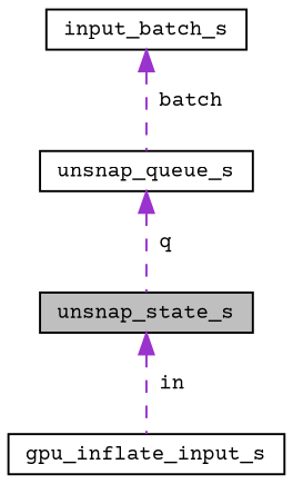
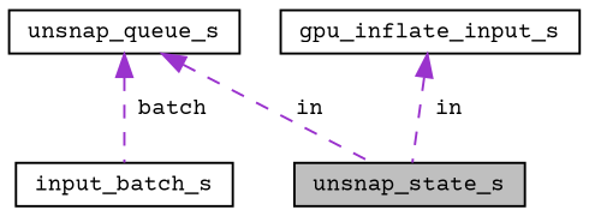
  digraph {
    fontname="Courier Prime"
    node [color=black fillcolor=white fontname="Courier Prime" fontsize=10 shape=record style=filled]
    edge [color=darkorchid3 dir=back fontname="Courier Prime" fontsize=10 labelfontname=Helvetica labelfontsize=10 style=dashed]
    n1 [fillcolor=grey75 fontcolor=black height=0.2 label=unsnap_state_s width=0.4]
    n2 [height=0.2 label=unsnap_queue_s width=0.4]
    n3 [height=0.2 label=input_batch_s width=0.4]
    n4 [height=0.2 label=gpu_inflate_input_s width=0.4]
-   n2 -> n1 [label=" q"]
-   n3 -> n2 [label=" batch"]
-   n1 -> n4 [label=" in"]
+   n2 -> n1 [label=" in"]
+   n2 -> n3 [label=" batch"]
+   n4 -> n1 [label=" in"]
  }
